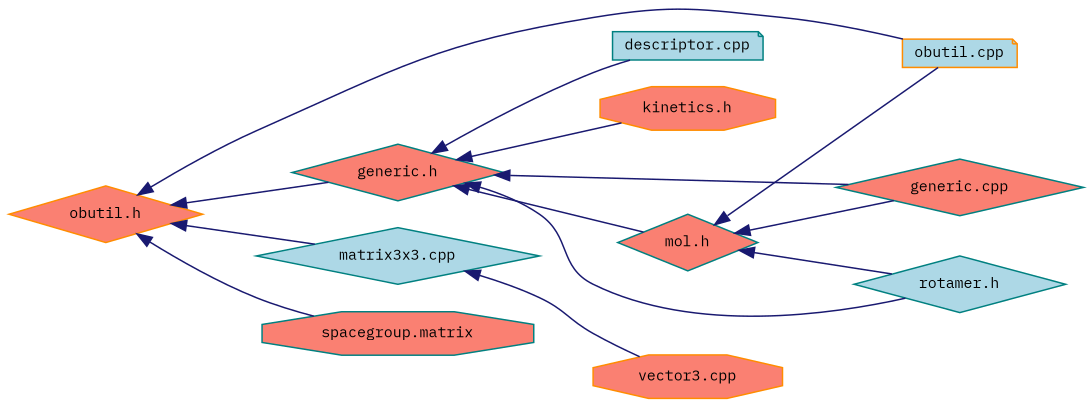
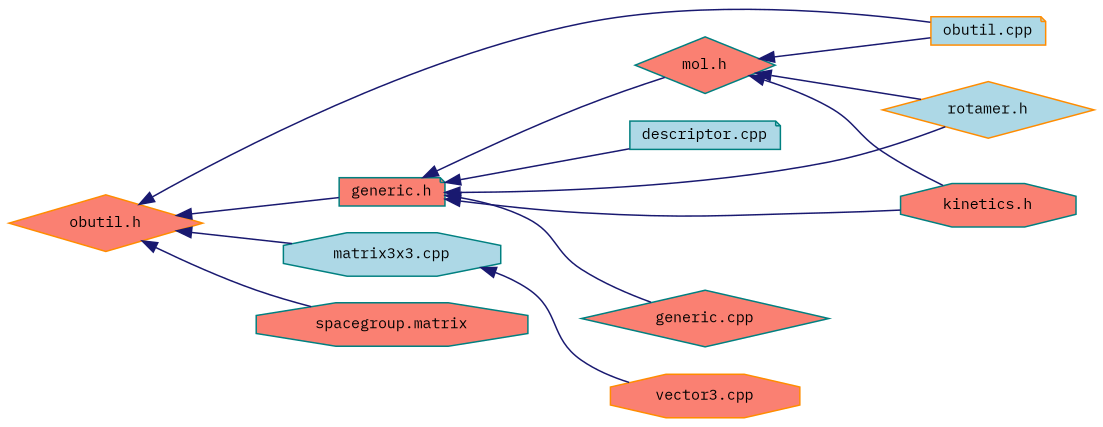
  digraph {
    fontname="IBM Plex Mono"
    rankdir=LR
    node [color=teal fillcolor=salmon fontname="IBM Plex Mono" fontsize=10 shape=diamond style=filled]
    edge [color=midnightblue dir=back fontname="IBM Plex Mono" fontsize=10 labelfontname=FreeSans labelfontsize=10 style=solid]
    n1 [color=darkorange fontcolor=black height=0.2 label="obutil.h" width=0.4]
-   n2 [height=0.2 label="generic.h" width=0.4]
+   n2 [height=0.2 label="generic.h" shape=note width=0.4]
    n3 [color=darkorange fillcolor=lightblue height=0.2 label="obutil.cpp" shape=note width=0.4]
-   n4 [fillcolor=lightblue height=0.2 label="matrix3x3.cpp" width=0.4]
+   n4 [fillcolor=lightblue height=0.2 label="matrix3x3.cpp" shape=octagon width=0.4]
    n5 [height=0.2 label="spacegroup.matrix" shape=octagon width=0.4]
-   n6 [color=darkorange height=0.2 label="kinetics.h" shape=octagon width=0.4]
+   n6 [height=0.2 label="kinetics.h" shape=octagon width=0.4]
    n7 [height=0.2 label="mol.h" width=0.4]
-   n8 [fillcolor=lightblue height=0.2 label="rotamer.h" width=0.4]
+   n8 [color=darkorange fillcolor=lightblue height=0.2 label="rotamer.h" width=0.4]
    n9 [height=0.2 label="generic.cpp" width=0.4]
    n10 [fillcolor=lightblue height=0.2 label="descriptor.cpp" shape=note width=0.4]
    n11 [color=darkorange height=0.2 label="vector3.cpp" shape=octagon width=0.4]
    n1 -> n2
    n1 -> n3
    n1 -> n4
    n1 -> n5
    n2 -> n6
    n2 -> n7
    n2 -> n8
    n2 -> n9
    n2 -> n10
    n4 -> n11
    n7 -> n3
    n7 -> n8
-   n7 -> n9
+   n7 -> n6
  }
